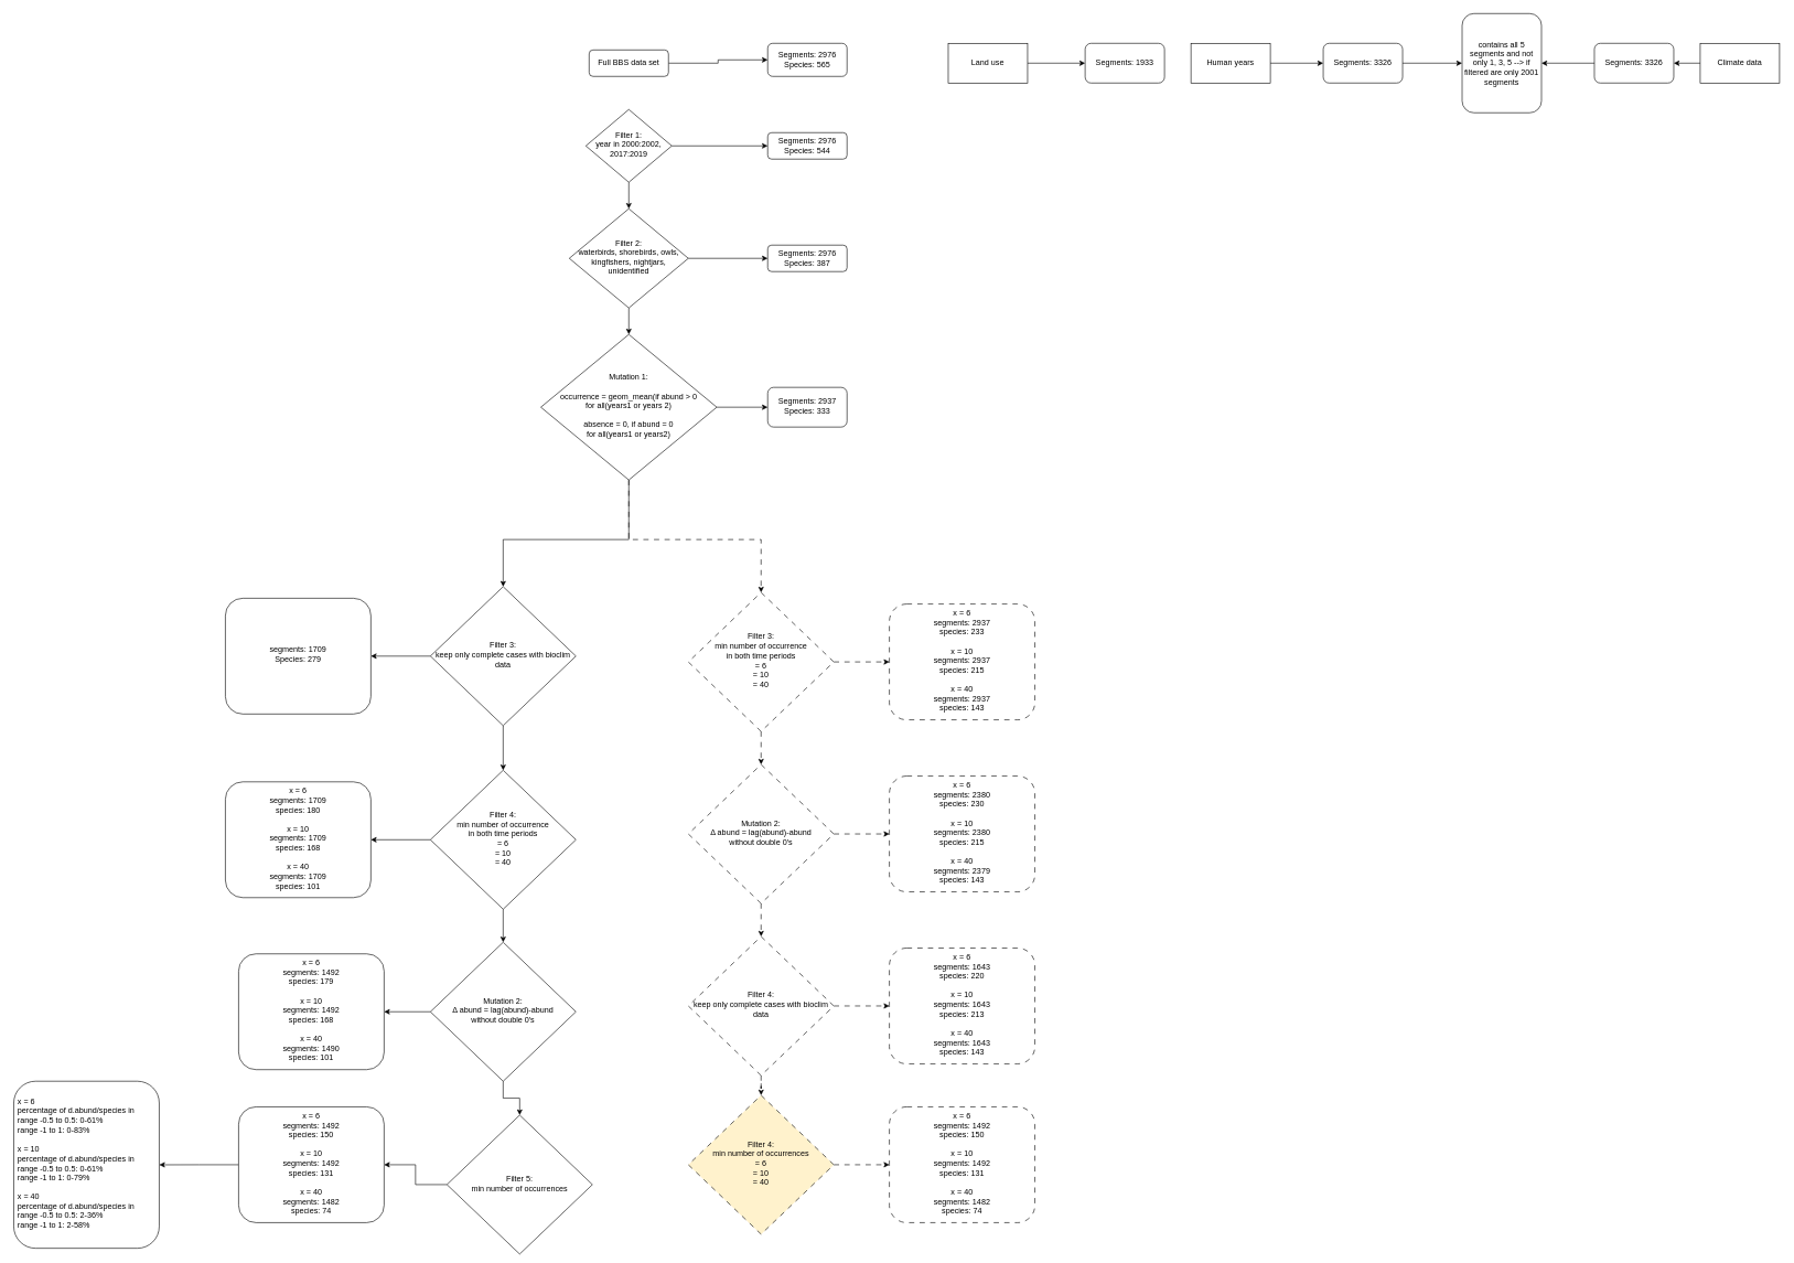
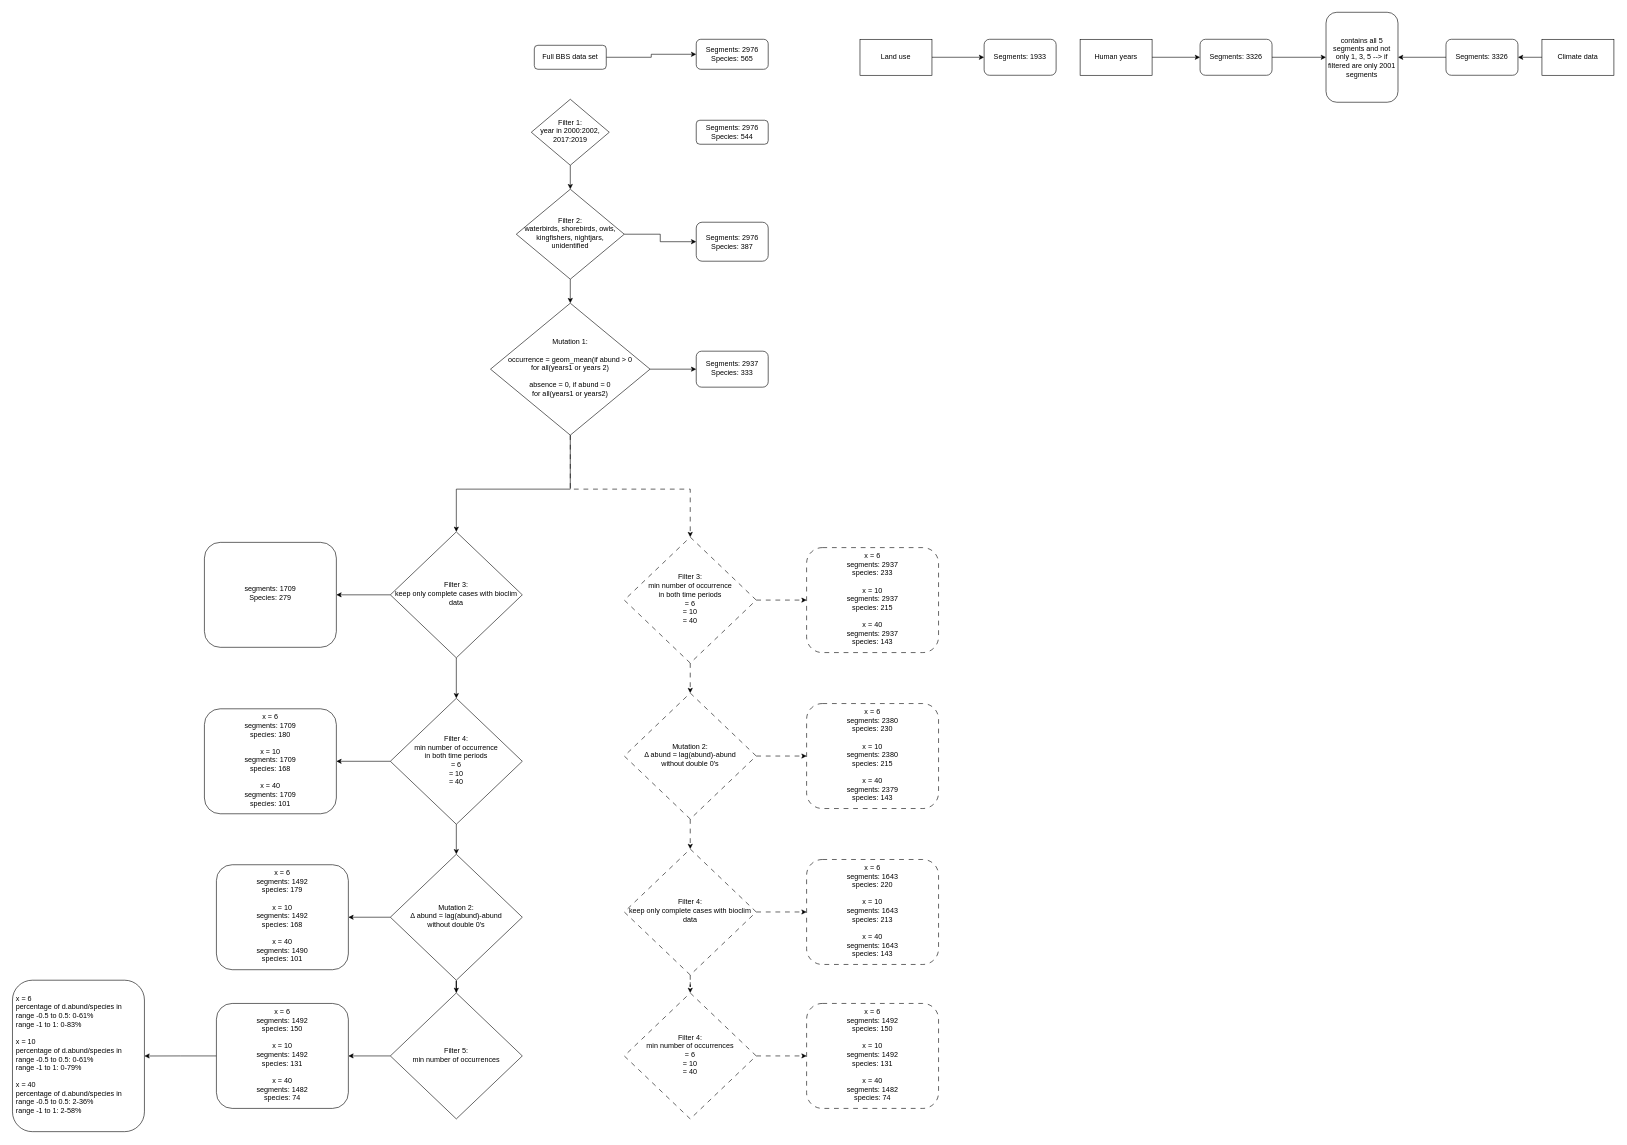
  <mxCell id="0" />
  <mxCell id="1" parent="0" />
  <mxCell id="2" value="" style="edgeStyle=orthogonalEdgeStyle;rounded=0;orthogonalLoop=1;jettySize=auto;html=1;" parent="1" source="3" target="12" edge="1"><mxGeometry relative="1" as="geometry" /></mxCell>
  <mxCell id="3" value="Full BBS data set" style="rounded=1;whiteSpace=wrap;html=1;fontSize=12;glass=0;strokeWidth=1;shadow=0;" parent="1" vertex="1"><mxGeometry x="890" y="75" width="120" height="40" as="geometry" /></mxCell>
- <mxCell id="4" value="" style="edgeStyle=orthogonalEdgeStyle;rounded=0;orthogonalLoop=1;jettySize=auto;html=1;" parent="1" source="6" target="7" edge="1"><mxGeometry relative="1" as="geometry" /></mxCell>
  <mxCell id="5" value="" style="edgeStyle=orthogonalEdgeStyle;rounded=0;orthogonalLoop=1;jettySize=auto;html=1;" parent="1" source="6" target="10" edge="1"><mxGeometry relative="1" as="geometry" /></mxCell>
  <mxCell id="6" value="Filter 1:&lt;br&gt;year in 2000:2002,&lt;br&gt;2017:2019" style="rhombus;whiteSpace=wrap;html=1;shadow=0;fontFamily=Helvetica;fontSize=12;align=center;strokeWidth=1;spacing=6;spacingTop=-4;" parent="1" vertex="1"><mxGeometry x="885" y="165" width="130" height="110" as="geometry" /></mxCell>
  <mxCell id="7" value="Segments: 2976&lt;br&gt;Species: 544" style="rounded=1;whiteSpace=wrap;html=1;fontSize=12;glass=0;strokeWidth=1;shadow=0;" parent="1" vertex="1"><mxGeometry x="1160" y="200" width="120" height="40" as="geometry" /></mxCell>
  <mxCell id="8" value="" style="edgeStyle=orthogonalEdgeStyle;rounded=0;orthogonalLoop=1;jettySize=auto;html=1;" parent="1" source="10" target="11" edge="1"><mxGeometry relative="1" as="geometry" /></mxCell>
  <mxCell id="9" value="" style="edgeStyle=orthogonalEdgeStyle;rounded=0;orthogonalLoop=1;jettySize=auto;html=1;" parent="1" source="10" target="16" edge="1"><mxGeometry relative="1" as="geometry" /></mxCell>
  <mxCell id="10" value="Filter 2:&lt;br&gt;waterbirds, shorebirds, owls, kingfishers, nightjars, unidentified" style="rhombus;whiteSpace=wrap;html=1;shadow=0;fontFamily=Helvetica;fontSize=12;align=center;strokeWidth=1;spacing=6;spacingTop=-4;" parent="1" vertex="1"><mxGeometry x="860" y="315" width="180" height="150" as="geometry" /></mxCell>
- <mxCell id="11" value="Segments: 2976&lt;br&gt;Species: 387" style="rounded=1;whiteSpace=wrap;html=1;fontSize=12;glass=0;strokeWidth=1;shadow=0;" parent="1" vertex="1"><mxGeometry x="1160" y="370" width="120" height="40" as="geometry" /></mxCell>
+ <mxCell id="11" value="Segments: 2976&lt;br&gt;Species: 387" style="rounded=1;whiteSpace=wrap;html=1;fontSize=12;glass=0;strokeWidth=1;shadow=0;" parent="1" vertex="1"><mxGeometry x="1160" y="370" width="120" height="65" as="geometry" /></mxCell>
  <mxCell id="12" value="Segments: 2976&lt;br&gt;Species: 565" style="whiteSpace=wrap;html=1;rounded=1;glass=0;strokeWidth=1;shadow=0;" parent="1" vertex="1"><mxGeometry x="1160" y="65" width="120" height="50" as="geometry" /></mxCell>
  <mxCell id="13" value="" style="edgeStyle=orthogonalEdgeStyle;rounded=0;orthogonalLoop=1;jettySize=auto;html=1;" parent="1" source="16" target="17" edge="1"><mxGeometry relative="1" as="geometry" /></mxCell>
  <mxCell id="14" value="" style="edgeStyle=orthogonalEdgeStyle;rounded=0;orthogonalLoop=1;jettySize=auto;html=1;dashed=1;dashPattern=8 8;" parent="1" source="16" target="20" edge="1"><mxGeometry relative="1" as="geometry"><Array as="points"><mxPoint x="950" y="815" /><mxPoint x="1150" y="815" /></Array></mxGeometry></mxCell>
  <mxCell id="15" style="edgeStyle=orthogonalEdgeStyle;rounded=0;orthogonalLoop=1;jettySize=auto;html=1;entryX=0.5;entryY=0;entryDx=0;entryDy=0;" edge="1" parent="1" source="16" target="47"><mxGeometry relative="1" as="geometry"><Array as="points"><mxPoint x="950" y="815" /><mxPoint x="760" y="815" /></Array></mxGeometry></mxCell>
  <mxCell id="16" value="Mutation 1:&lt;br&gt;&lt;br&gt;occurrence = geom_mean(if abund &amp;gt; 0&lt;br&gt;for all(years1 or years 2)&lt;br&gt;&lt;br&gt;absence = 0, if abund = 0&lt;br&gt;for all(years1 or years2)" style="rhombus;whiteSpace=wrap;html=1;shadow=0;fontFamily=Helvetica;fontSize=12;align=center;strokeWidth=1;spacing=6;spacingTop=-4;" parent="1" vertex="1"><mxGeometry x="817" y="505" width="266" height="220" as="geometry" /></mxCell>
  <mxCell id="17" value="Segments: 2937&lt;br&gt;Species: 333" style="rounded=1;whiteSpace=wrap;html=1;shadow=0;strokeWidth=1;spacing=6;spacingTop=-4;" parent="1" vertex="1"><mxGeometry x="1160" y="585" width="120" height="60" as="geometry" /></mxCell>
  <mxCell id="18" value="" style="edgeStyle=orthogonalEdgeStyle;rounded=0;orthogonalLoop=1;jettySize=auto;html=1;dashed=1;dashPattern=8 8;" parent="1" source="20" target="21" edge="1"><mxGeometry relative="1" as="geometry" /></mxCell>
  <mxCell id="19" value="" style="edgeStyle=orthogonalEdgeStyle;rounded=0;orthogonalLoop=1;jettySize=auto;html=1;dashed=1;dashPattern=8 8;" parent="1" source="20" target="33" edge="1"><mxGeometry relative="1" as="geometry" /></mxCell>
  <mxCell id="20" value="Filter 3:&lt;br&gt;min number of occurrence&lt;br&gt;in both time periods&lt;br&gt;= 6&lt;br&gt;= 10&lt;br&gt;= 40" style="rhombus;whiteSpace=wrap;html=1;shadow=0;fontFamily=Helvetica;fontSize=12;align=center;strokeWidth=1;spacing=6;spacingTop=-4;dashed=1;dashPattern=8 8;" parent="1" vertex="1"><mxGeometry x="1040" y="895" width="220" height="210" as="geometry" /></mxCell>
  <mxCell id="21" value="x = 6 &lt;br&gt;segments: 2937&lt;br&gt;species: 233&lt;br&gt;&lt;br&gt;x = 10&lt;br&gt;segments: 2937&lt;br&gt;species: 215&lt;br&gt;&lt;br&gt;x = 40&lt;br&gt;segments: 2937&lt;br&gt;species: 143" style="rounded=1;whiteSpace=wrap;html=1;shadow=0;strokeWidth=1;spacing=6;spacingTop=-4;dashed=1;dashPattern=8 8;" parent="1" vertex="1"><mxGeometry x="1344" y="912.5" width="220" height="175" as="geometry" /></mxCell>
  <mxCell id="22" value="" style="edgeStyle=orthogonalEdgeStyle;rounded=0;orthogonalLoop=1;jettySize=auto;html=1;" parent="1" source="23" target="41" edge="1"><mxGeometry relative="1" as="geometry" /></mxCell>
  <mxCell id="23" value="Climate data" style="rounded=0;whiteSpace=wrap;html=1;" parent="1" vertex="1"><mxGeometry x="2570" y="65" width="120" height="60" as="geometry" /></mxCell>
  <mxCell id="24" value="" style="edgeStyle=orthogonalEdgeStyle;rounded=0;orthogonalLoop=1;jettySize=auto;html=1;" parent="1" source="25" target="27" edge="1"><mxGeometry relative="1" as="geometry" /></mxCell>
  <mxCell id="25" value="Human years" style="rounded=0;whiteSpace=wrap;html=1;" parent="1" vertex="1"><mxGeometry x="1800" y="65" width="120" height="60" as="geometry" /></mxCell>
  <mxCell id="26" value="" style="edgeStyle=orthogonalEdgeStyle;rounded=0;orthogonalLoop=1;jettySize=auto;html=1;" parent="1" source="27" target="35" edge="1"><mxGeometry relative="1" as="geometry" /></mxCell>
  <mxCell id="27" value="Segments: 3326" style="rounded=1;whiteSpace=wrap;html=1;" parent="1" vertex="1"><mxGeometry x="2000" y="65" width="120" height="60" as="geometry" /></mxCell>
  <mxCell id="28" value="" style="edgeStyle=orthogonalEdgeStyle;rounded=0;orthogonalLoop=1;jettySize=auto;html=1;" parent="1" source="29" target="30" edge="1"><mxGeometry relative="1" as="geometry" /></mxCell>
  <mxCell id="29" value="Land use" style="rounded=0;whiteSpace=wrap;html=1;" parent="1" vertex="1"><mxGeometry x="1433" y="65" width="120" height="60" as="geometry" /></mxCell>
  <mxCell id="30" value="Segments: 1933" style="rounded=1;whiteSpace=wrap;html=1;" parent="1" vertex="1"><mxGeometry x="1640" y="65" width="120" height="60" as="geometry" /></mxCell>
  <mxCell id="31" value="" style="edgeStyle=orthogonalEdgeStyle;rounded=0;orthogonalLoop=1;jettySize=auto;html=1;dashed=1;dashPattern=8 8;" parent="1" source="33" target="38" edge="1"><mxGeometry relative="1" as="geometry" /></mxCell>
  <mxCell id="32" value="" style="edgeStyle=orthogonalEdgeStyle;rounded=0;orthogonalLoop=1;jettySize=auto;html=1;dashed=1;dashPattern=8 8;" parent="1" source="33" target="34" edge="1"><mxGeometry relative="1" as="geometry" /></mxCell>
  <mxCell id="33" value="Mutation 2:&lt;br&gt;Δ abund = lag(abund)-abund&lt;br&gt;without double 0's" style="rhombus;whiteSpace=wrap;html=1;shadow=0;fontFamily=Helvetica;fontSize=12;align=center;strokeWidth=1;spacing=6;spacingTop=-4;dashed=1;dashPattern=8 8;" parent="1" vertex="1"><mxGeometry x="1040" y="1155" width="220" height="210" as="geometry" /></mxCell>
  <mxCell id="34" value="x = 6 &lt;br&gt;segments: 2380&lt;br&gt;species: 230&lt;br&gt;&lt;br&gt;x = 10&lt;br&gt;segments: 2380&lt;br&gt;species: 215&lt;br&gt;&lt;br&gt;x = 40&lt;br&gt;segments: 2379&lt;br&gt;species: 143" style="rounded=1;whiteSpace=wrap;html=1;shadow=0;strokeWidth=1;spacing=6;spacingTop=-4;dashed=1;dashPattern=8 8;" parent="1" vertex="1"><mxGeometry x="1344" y="1172.5" width="220" height="175" as="geometry" /></mxCell>
  <mxCell id="35" value="contains all 5 segments and not only 1, 3, 5 --&amp;gt; if filtered are only 2001 segments" style="whiteSpace=wrap;html=1;rounded=1;" parent="1" vertex="1"><mxGeometry x="2210" y="20" width="120" height="150" as="geometry" /></mxCell>
  <mxCell id="36" value="" style="edgeStyle=orthogonalEdgeStyle;rounded=0;orthogonalLoop=1;jettySize=auto;html=1;dashed=1;dashPattern=8 8;" parent="1" source="38" target="39" edge="1"><mxGeometry relative="1" as="geometry" /></mxCell>
  <mxCell id="37" value="" style="edgeStyle=orthogonalEdgeStyle;rounded=0;orthogonalLoop=1;jettySize=auto;html=1;dashed=1;dashPattern=8 8;" edge="1" parent="1" source="38" target="43"><mxGeometry relative="1" as="geometry" /></mxCell>
  <mxCell id="38" value="Filter 4:&lt;br style=&quot;border-color: var(--border-color);&quot;&gt;keep only complete cases with bioclim data" style="rhombus;whiteSpace=wrap;html=1;shadow=0;fontFamily=Helvetica;fontSize=12;align=center;strokeWidth=1;spacing=6;spacingTop=-4;dashed=1;dashPattern=8 8;" parent="1" vertex="1"><mxGeometry x="1040" y="1415" width="220" height="210" as="geometry" /></mxCell>
  <mxCell id="39" value="x = 6 &lt;br&gt;segments: 1643&lt;br&gt;species: 220&lt;br&gt;&lt;br&gt;x = 10&lt;br&gt;segments: 1643&lt;br&gt;species: 213&lt;br&gt;&lt;br&gt;x = 40&lt;br&gt;segments: 1643&lt;br&gt;species: 143" style="rounded=1;whiteSpace=wrap;html=1;shadow=0;strokeWidth=1;spacing=6;spacingTop=-4;dashed=1;dashPattern=8 8;" parent="1" vertex="1"><mxGeometry x="1344" y="1432.5" width="220" height="175" as="geometry" /></mxCell>
  <mxCell id="40" value="" style="edgeStyle=orthogonalEdgeStyle;rounded=0;orthogonalLoop=1;jettySize=auto;html=1;" parent="1" source="41" target="35" edge="1"><mxGeometry relative="1" as="geometry" /></mxCell>
  <mxCell id="41" value="Segments: 3326" style="rounded=1;whiteSpace=wrap;html=1;" parent="1" vertex="1"><mxGeometry x="2410" y="65" width="120" height="60" as="geometry" /></mxCell>
  <mxCell id="42" value="" style="edgeStyle=orthogonalEdgeStyle;rounded=0;orthogonalLoop=1;jettySize=auto;html=1;dashed=1;dashPattern=8 8;" edge="1" parent="1" source="43" target="44"><mxGeometry relative="1" as="geometry" /></mxCell>
- <mxCell id="43" value="Filter 4:&lt;br&gt;min number of occurrences&lt;br&gt;= 6&lt;br&gt;= 10&lt;br&gt;= 40" style="rhombus;whiteSpace=wrap;html=1;shadow=0;fontFamily=Helvetica;fontSize=12;align=center;strokeWidth=1;spacing=6;spacingTop=-4;dashed=1;dashPattern=8 8;fillColor=#fff2cc;" vertex="1" parent="1"><mxGeometry x="1040" y="1655" width="220" height="210" as="geometry" /></mxCell>
+ <mxCell id="43" value="Filter 4:&lt;br&gt;min number of occurrences&lt;br&gt;= 6&lt;br&gt;= 10&lt;br&gt;= 40" style="rhombus;whiteSpace=wrap;html=1;shadow=0;fontFamily=Helvetica;fontSize=12;align=center;strokeWidth=1;spacing=6;spacingTop=-4;dashed=1;dashPattern=8 8;" vertex="1" parent="1"><mxGeometry x="1040" y="1655" width="220" height="210" as="geometry" /></mxCell>
  <mxCell id="44" value="x = 6 &lt;br&gt;segments: 1492&lt;br&gt;species: 150&lt;br&gt;&lt;br&gt;x = 10&lt;br&gt;segments: 1492&lt;br&gt;species: 131&lt;br&gt;&lt;br&gt;x = 40&lt;br&gt;segments: 1482&lt;br&gt;species: 74" style="rounded=1;whiteSpace=wrap;html=1;shadow=0;strokeWidth=1;spacing=6;spacingTop=-4;dashed=1;dashPattern=8 8;" vertex="1" parent="1"><mxGeometry x="1344" y="1672.5" width="220" height="175" as="geometry" /></mxCell>
  <mxCell id="45" value="" style="edgeStyle=orthogonalEdgeStyle;rounded=0;orthogonalLoop=1;jettySize=auto;html=1;" edge="1" parent="1" source="47" target="48"><mxGeometry relative="1" as="geometry" /></mxCell>
  <mxCell id="46" value="" style="edgeStyle=orthogonalEdgeStyle;rounded=0;orthogonalLoop=1;jettySize=auto;html=1;" edge="1" parent="1" source="47" target="51"><mxGeometry relative="1" as="geometry" /></mxCell>
  <mxCell id="47" value="Filter 3:&lt;br&gt;keep only complete cases with bioclim data" style="rhombus;whiteSpace=wrap;html=1;shadow=0;fontFamily=Helvetica;fontSize=12;align=center;strokeWidth=1;spacing=6;spacingTop=-4;" vertex="1" parent="1"><mxGeometry x="650" y="886.25" width="220" height="210" as="geometry" /></mxCell>
  <mxCell id="48" value="segments: 1709&lt;br&gt;Species: 279" style="rounded=1;whiteSpace=wrap;html=1;shadow=0;strokeWidth=1;spacing=6;spacingTop=-4;" vertex="1" parent="1"><mxGeometry x="340" y="903.75" width="220" height="175" as="geometry" /></mxCell>
  <mxCell id="49" value="" style="edgeStyle=orthogonalEdgeStyle;rounded=0;orthogonalLoop=1;jettySize=auto;html=1;" edge="1" parent="1" source="51" target="52"><mxGeometry relative="1" as="geometry" /></mxCell>
  <mxCell id="50" value="" style="edgeStyle=orthogonalEdgeStyle;rounded=0;orthogonalLoop=1;jettySize=auto;html=1;" edge="1" parent="1" source="51" target="55"><mxGeometry relative="1" as="geometry" /></mxCell>
  <mxCell id="51" value="Filter 4:&lt;br&gt;min number of occurrence&lt;br&gt;in both time periods&lt;br&gt;= 6&lt;br&gt;= 10&lt;br&gt;= 40" style="rhombus;whiteSpace=wrap;html=1;shadow=0;fontFamily=Helvetica;fontSize=12;align=center;strokeWidth=1;spacing=6;spacingTop=-4;" vertex="1" parent="1"><mxGeometry x="650" y="1163.75" width="220" height="210" as="geometry" /></mxCell>
  <mxCell id="52" value="x = 6 &lt;br&gt;segments: 1709&lt;br&gt;species: 180&lt;br&gt;&lt;br&gt;x = 10&lt;br&gt;segments: 1709&lt;br&gt;species: 168&lt;br&gt;&lt;br&gt;x = 40&lt;br&gt;segments: 1709&lt;br&gt;species: 101" style="rounded=1;whiteSpace=wrap;html=1;shadow=0;strokeWidth=1;spacing=6;spacingTop=-4;" vertex="1" parent="1"><mxGeometry x="340" y="1181.25" width="220" height="175" as="geometry" /></mxCell>
  <mxCell id="53" value="" style="edgeStyle=orthogonalEdgeStyle;rounded=0;orthogonalLoop=1;jettySize=auto;html=1;" edge="1" parent="1" source="55" target="56"><mxGeometry relative="1" as="geometry" /></mxCell>
  <mxCell id="54" value="" style="edgeStyle=orthogonalEdgeStyle;rounded=0;orthogonalLoop=1;jettySize=auto;html=1;" edge="1" parent="1" source="55" target="58"><mxGeometry relative="1" as="geometry" /></mxCell>
  <mxCell id="55" value="Mutation 2:&lt;br&gt;Δ abund = lag(abund)-abund&lt;br&gt;without double 0's" style="rhombus;whiteSpace=wrap;html=1;shadow=0;fontFamily=Helvetica;fontSize=12;align=center;strokeWidth=1;spacing=6;spacingTop=-4;" vertex="1" parent="1"><mxGeometry x="650" y="1423.75" width="220" height="210" as="geometry" /></mxCell>
  <mxCell id="56" value="x = 6 &lt;br&gt;segments: 1492&lt;br&gt;species: 179&lt;br&gt;&lt;br&gt;x = 10&lt;br&gt;segments:&amp;nbsp;1492&lt;br&gt;species: 168&lt;br&gt;&lt;br&gt;x = 40&lt;br&gt;segments: 1490&lt;br&gt;species: 101" style="rounded=1;whiteSpace=wrap;html=1;shadow=0;strokeWidth=1;spacing=6;spacingTop=-4;" vertex="1" parent="1"><mxGeometry x="360" y="1441.25" width="220" height="175" as="geometry" /></mxCell>
  <mxCell id="57" value="" style="edgeStyle=orthogonalEdgeStyle;rounded=0;orthogonalLoop=1;jettySize=auto;html=1;" edge="1" parent="1" source="58" target="60"><mxGeometry relative="1" as="geometry" /></mxCell>
- <mxCell id="58" value="Filter 5:&lt;br&gt;min number of occurrences" style="rhombus;whiteSpace=wrap;html=1;shadow=0;fontFamily=Helvetica;fontSize=12;align=center;strokeWidth=1;spacing=6;spacingTop=-4;" vertex="1" parent="1"><mxGeometry x="675" y="1685" width="220" height="210" as="geometry" /></mxCell>
+ <mxCell id="58" value="Filter 5:&lt;br&gt;min number of occurrences" style="rhombus;whiteSpace=wrap;html=1;shadow=0;fontFamily=Helvetica;fontSize=12;align=center;strokeWidth=1;spacing=6;spacingTop=-4;" vertex="1" parent="1"><mxGeometry x="650" y="1655" width="220" height="210" as="geometry" /></mxCell>
  <mxCell id="59" value="" style="edgeStyle=orthogonalEdgeStyle;rounded=0;orthogonalLoop=1;jettySize=auto;html=1;" edge="1" parent="1" source="60" target="61"><mxGeometry relative="1" as="geometry" /></mxCell>
  <mxCell id="60" value="x = 6 &lt;br&gt;segments: 1492&lt;br&gt;species: 150&lt;br&gt;&lt;br&gt;x = 10&lt;br&gt;segments: 1492&lt;br&gt;species: 131&lt;br&gt;&lt;br&gt;x = 40&lt;br&gt;segments: 1482&lt;br&gt;species: 74" style="rounded=1;whiteSpace=wrap;html=1;shadow=0;strokeWidth=1;spacing=6;spacingTop=-4;" vertex="1" parent="1"><mxGeometry x="360" y="1672.5" width="220" height="175" as="geometry" /></mxCell>
  <mxCell id="61" value="x = 6 &lt;br&gt;percentage of d.abund/species in&lt;br&gt;range -0.5 to 0.5: 0-61%&lt;br&gt;range -1 to 1: 0-83%&lt;br&gt;&lt;br&gt;x = 10&lt;br&gt;percentage of d.abund/species in&lt;br style=&quot;border-color: var(--border-color);&quot;&gt;range -0.5 to 0.5: 0-61%&lt;br style=&quot;border-color: var(--border-color);&quot;&gt;range -1 to 1: 0-79%&lt;br&gt;&lt;br&gt;x = 40&lt;br&gt;percentage of d.abund/species in&lt;br style=&quot;border-color: var(--border-color);&quot;&gt;range -0.5 to 0.5: 2-36%&lt;br style=&quot;border-color: var(--border-color);&quot;&gt;range -1 to 1: 2-58%" style="rounded=1;whiteSpace=wrap;html=1;shadow=0;strokeWidth=1;spacing=6;spacingTop=-4;align=left;" vertex="1" parent="1"><mxGeometry x="20" y="1633.75" width="220" height="252.5" as="geometry" /></mxCell>
